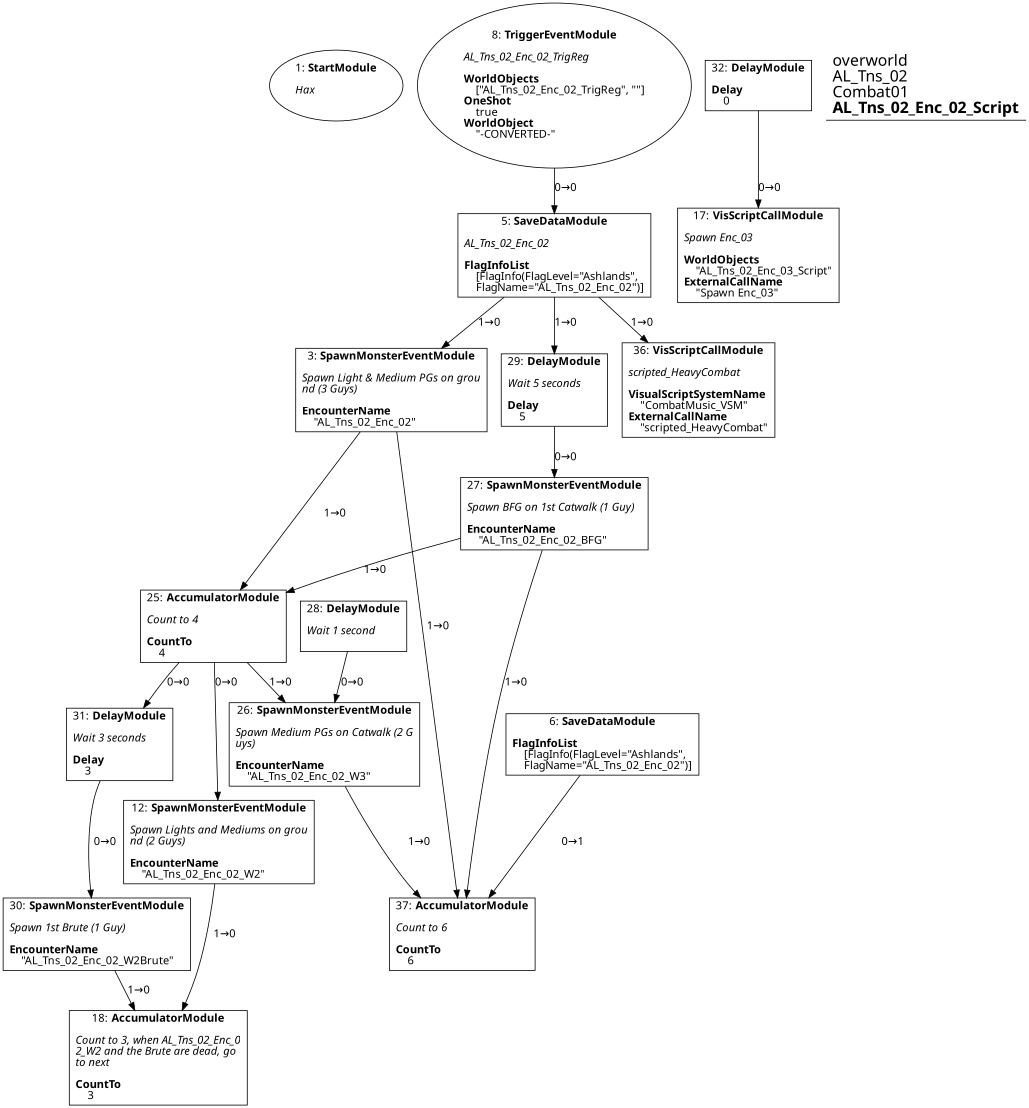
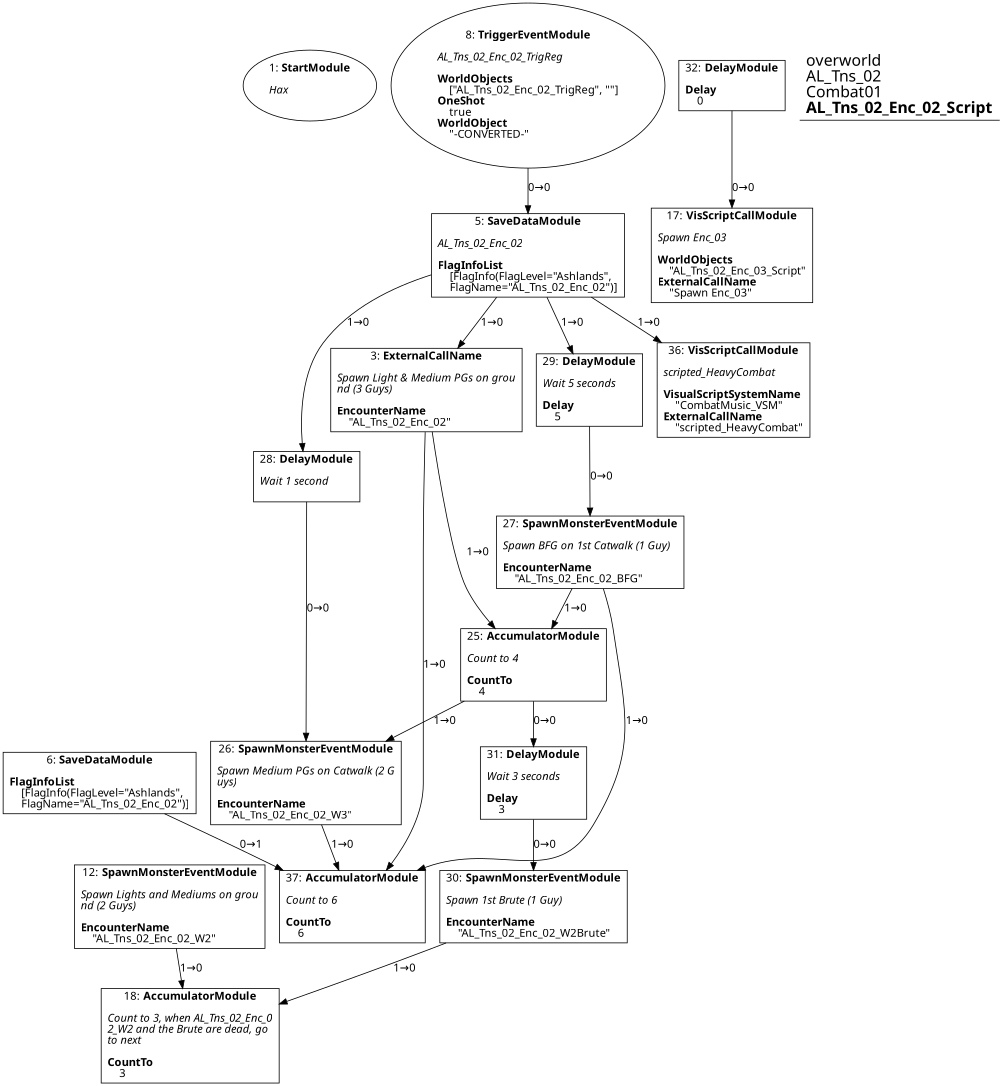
  digraph {
    fontname="Noto Sans"
    splines=spline
    node [fontname="Noto Sans" shape=box]
    edge [fontname="Noto Sans"]
    n1 [label=<1: <b>StartModule</b><br/><br/><i>Hax<br align="left"/></i><br align="left"/>> shape=oval]
-   n2 [label=<3: <b>SpawnMonsterEventModule</b><br/><br/><i>Spawn Light &amp; Medium PGs on grou<br align="left"/>nd (3 Guys)<br align="left"/></i><br align="left"/><b>EncounterName</b><br align="left"/>    &quot;AL_Tns_02_Enc_02&quot;<br align="left"/>>]
+   n2 [label=<3: <b>ExternalCallName</b><br/><br/><i>Spawn Light &amp; Medium PGs on grou<br align="left"/>nd (3 Guys)<br align="left"/></i><br align="left"/><b>EncounterName</b><br align="left"/>    &quot;AL_Tns_02_Enc_02&quot;<br align="left"/>>]
    n3 [label=<25: <b>AccumulatorModule</b><br/><br/><i>Count to 4<br align="left"/></i><br align="left"/><b>CountTo</b><br align="left"/>    4<br align="left"/>>]
    n4 [label=<37: <b>AccumulatorModule</b><br/><br/><i>Count to 6<br align="left"/></i><br align="left"/><b>CountTo</b><br align="left"/>    6<br align="left"/>>]
    n5 [label=<12: <b>SpawnMonsterEventModule</b><br/><br/><i>Spawn Lights and Mediums on grou<br align="left"/>nd (2 Guys)<br align="left"/></i><br align="left"/><b>EncounterName</b><br align="left"/>    &quot;AL_Tns_02_Enc_02_W2&quot;<br align="left"/>>]
    n6 [label=<31: <b>DelayModule</b><br/><br/><i>Wait 3 seconds<br align="left"/></i><br align="left"/><b>Delay</b><br align="left"/>    3<br align="left"/>>]
    n7 [label=<26: <b>SpawnMonsterEventModule</b><br/><br/><i>Spawn Medium PGs on Catwalk (2 G<br align="left"/>uys)<br align="left"/></i><br align="left"/><b>EncounterName</b><br align="left"/>    &quot;AL_Tns_02_Enc_02_W3&quot;<br align="left"/>>]
    n8 [label=<18: <b>AccumulatorModule</b><br/><br/><i>Count to 3, when AL_Tns_02_Enc_0<br align="left"/>2_W2 and the Brute are dead, go <br align="left"/>to next<br align="left"/></i><br align="left"/><b>CountTo</b><br align="left"/>    3<br align="left"/>>]
    n9 [label=<30: <b>SpawnMonsterEventModule</b><br/><br/><i>Spawn 1st Brute (1 Guy)<br align="left"/></i><br align="left"/><b>EncounterName</b><br align="left"/>    &quot;AL_Tns_02_Enc_02_W2Brute&quot;<br align="left"/>>]
    n10 [label=<6: <b>SaveDataModule</b><br/><br/><b>FlagInfoList</b><br align="left"/>    [FlagInfo(FlagLevel=&quot;Ashlands&quot;, <br align="left"/>    FlagName=&quot;AL_Tns_02_Enc_02&quot;)]<br align="left"/>>]
    n11 [label=<5: <b>SaveDataModule</b><br/><br/><i>AL_Tns_02_Enc_02<br align="left"/></i><br align="left"/><b>FlagInfoList</b><br align="left"/>    [FlagInfo(FlagLevel=&quot;Ashlands&quot;, <br align="left"/>    FlagName=&quot;AL_Tns_02_Enc_02&quot;)]<br align="left"/>>]
    n12 [label=<28: <b>DelayModule</b><br/><br/><i>Wait 1 second<br align="left"/></i><br align="left"/>>]
    n13 [label=<29: <b>DelayModule</b><br/><br/><i>Wait 5 seconds<br align="left"/></i><br align="left"/><b>Delay</b><br align="left"/>    5<br align="left"/>>]
    n14 [label=<36: <b>VisScriptCallModule</b><br/><br/><i>scripted_HeavyCombat<br align="left"/></i><br align="left"/><b>VisualScriptSystemName</b><br align="left"/>    &quot;CombatMusic_VSM&quot;<br align="left"/><b>ExternalCallName</b><br align="left"/>    &quot;scripted_HeavyCombat&quot;<br align="left"/>>]
    n15 [label=<27: <b>SpawnMonsterEventModule</b><br/><br/><i>Spawn BFG on 1st Catwalk (1 Guy)<br align="left"/></i><br align="left"/><b>EncounterName</b><br align="left"/>    &quot;AL_Tns_02_Enc_02_BFG&quot;<br align="left"/>>]
    n16 [label=<8: <b>TriggerEventModule</b><br/><br/><i>AL_Tns_02_Enc_02_TrigReg<br align="left"/></i><br align="left"/><b>WorldObjects</b><br align="left"/>    [&quot;AL_Tns_02_Enc_02_TrigReg&quot;, &quot;&quot;]<br align="left"/><b>OneShot</b><br align="left"/>    true<br align="left"/><b>WorldObject</b><br align="left"/>    &quot;-CONVERTED-&quot;<br align="left"/>> shape=oval]
    n17 [label=<32: <b>DelayModule</b><br/><br/><b>Delay</b><br align="left"/>    0<br align="left"/>>]
    n18 [label=<17: <b>VisScriptCallModule</b><br/><br/><i>Spawn Enc_03<br align="left"/></i><br align="left"/><b>WorldObjects</b><br align="left"/>    &quot;AL_Tns_02_Enc_03_Script&quot;<br align="left"/><b>ExternalCallName</b><br align="left"/>    &quot;Spawn Enc_03&quot;<br align="left"/>>]
    n19 [label=<<font point-size="20">overworld<br align="left"/>AL_Tns_02<br align="left"/>Combat01<br align="left"/><b>AL_Tns_02_Enc_02_Script</b><br align="left"/></font>> shape=underline]
    n2 -> n3 [label="1→0"]
    n2 -> n4 [label="1→0"]
-   n3 -> n5 [label="0→0"]
    n3 -> n6 [label="0→0"]
    n3 -> n7 [label="1→0"]
    n5 -> n8 [label="1→0"]
    n6 -> n9 [label="0→0"]
    n7 -> n4 [label="1→0"]
    n9 -> n8 [label="1→0"]
    n10 -> n4 [label="0→1"]
    n11 -> n2 [label="1→0"]
+   n11 -> n12 [label="1→0"]
    n11 -> n13 [label="1→0"]
    n11 -> n14 [label="1→0"]
    n12 -> n7 [label="0→0"]
    n13 -> n15 [label="0→0"]
    n15 -> n3 [label="1→0"]
    n15 -> n4 [label="1→0"]
    n16 -> n11 [label="0→0"]
    n17 -> n18 [label="0→0"]
  }
